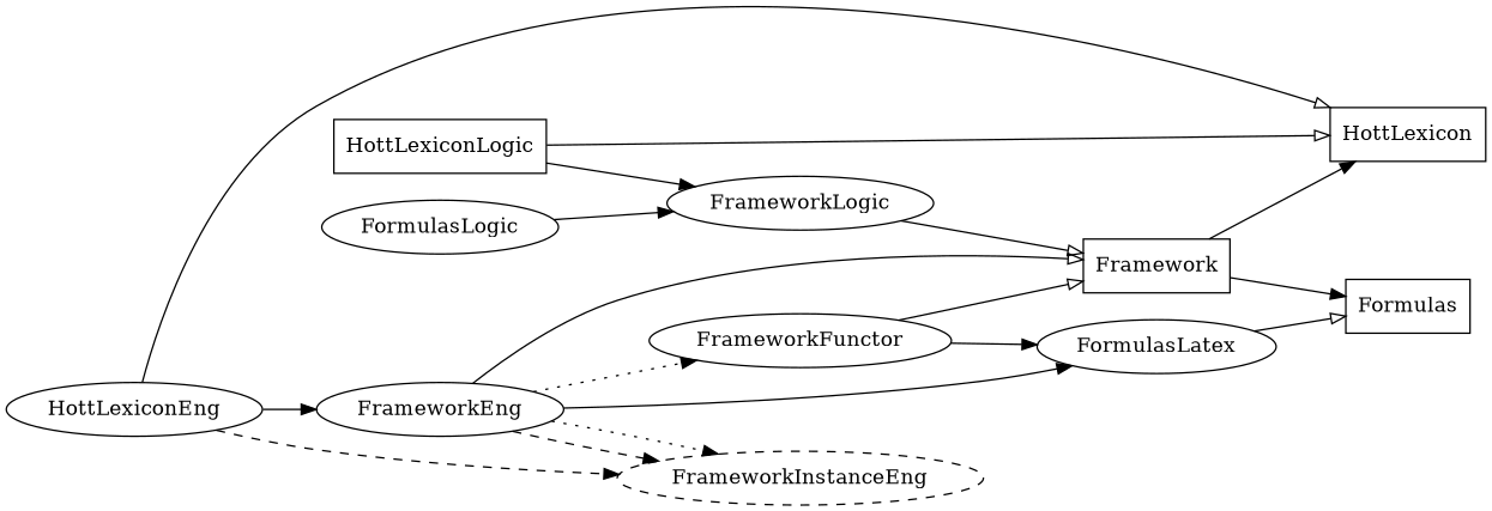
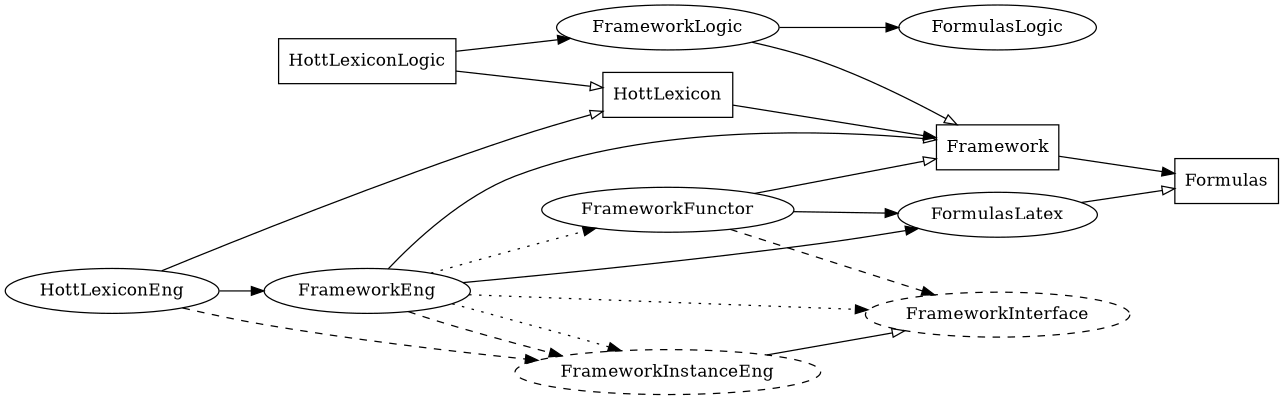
  digraph {
    rankdir=LR
    node [shape=ellipse style=solid]
    edge [style=solid]
    HottLexiconLogic [shape=box]
    FrameworkLogic
    HottLexicon [shape=box]
    FormulasLogic
    Framework [shape=box]
    Formulas [shape=box]
    HottLexiconEng
    FrameworkEng
    FrameworkInstanceEng [style=dashed]
    FrameworkFunctor
+   FrameworkInterface [style=dashed]
    FormulasLatex
    HottLexiconLogic -> FrameworkLogic
    HottLexiconLogic -> HottLexicon [arrowhead=empty]
-   FormulasLogic -> FrameworkLogic
+   FrameworkLogic -> FormulasLogic
    FrameworkLogic -> Framework [arrowhead=empty]
-   Framework -> HottLexicon
+   HottLexicon -> Framework
    Framework -> Formulas
    HottLexiconEng -> HottLexicon [arrowhead=empty]
    HottLexiconEng -> FrameworkEng
    HottLexiconEng -> FrameworkInstanceEng [style=dashed]
    FrameworkEng -> Framework [arrowhead=empty]
    FrameworkEng -> FrameworkInstanceEng [style=dashed]
    FrameworkEng -> FrameworkInstanceEng [style=dotted]
    FrameworkEng -> FrameworkFunctor [style=dotted]
+   FrameworkEng -> FrameworkInterface [style=dotted]
    FrameworkEng -> FormulasLatex
+   FrameworkInstanceEng -> FrameworkInterface [arrowhead=empty]
    FrameworkFunctor -> Framework [arrowhead=empty]
+   FrameworkFunctor -> FrameworkInterface [style=dashed]
    FrameworkFunctor -> FormulasLatex
    FormulasLatex -> Formulas [arrowhead=empty]
  }
